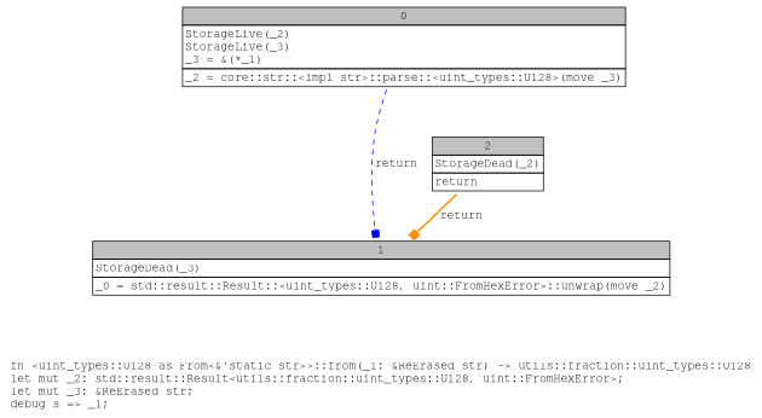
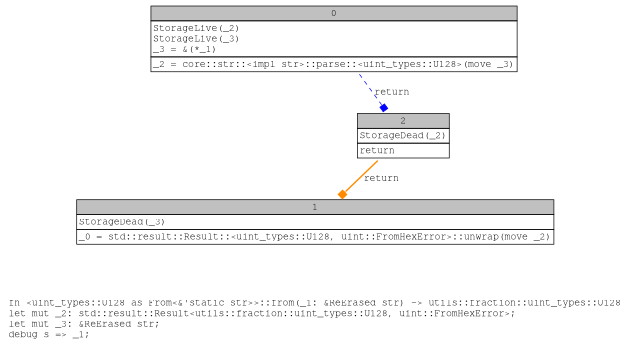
  digraph {
    fontname="Courier, monospace"
    label=<fn &lt;uint_types::U128 as From&lt;&amp;'static str&gt;&gt;::from(_1: &amp;ReErased str) -&gt; utils::fraction::uint_types::U128<br align="left"/>let mut _2: std::result::Result&lt;utils::fraction::uint_types::U128, uint::FromHexError&gt;;<br align="left"/>let mut _3: &amp;ReErased str;<br align="left"/>debug s =&gt; _1;<br align="left"/>>
    node [fontname="Courier, monospace" shape=none]
    edge [arrowhead=box fontname="Courier, monospace"]
    n1 [label=<<table border="0" cellborder="1" cellspacing="0"><tr><td bgcolor="gray" align="center" colspan="1">0</td></tr><tr><td align="left" balign="left">StorageLive(_2)<br/>StorageLive(_3)<br/>_3 = &amp;(*_1)<br/></td></tr><tr><td align="left">_2 = core::str::&lt;impl str&gt;::parse::&lt;uint_types::U128&gt;(move _3)</td></tr></table>>]
    n2 [label=<<table border="0" cellborder="1" cellspacing="0"><tr><td bgcolor="gray" align="center" colspan="1">1</td></tr><tr><td align="left" balign="left">StorageDead(_3)<br/></td></tr><tr><td align="left">_0 = std::result::Result::&lt;uint_types::U128, uint::FromHexError&gt;::unwrap(move _2)</td></tr></table>>]
    n3 [label=<<table border="0" cellborder="1" cellspacing="0"><tr><td bgcolor="gray" align="center" colspan="1">2</td></tr><tr><td align="left" balign="left">StorageDead(_2)<br/></td></tr><tr><td align="left">return</td></tr></table>>]
-   n1 -> n2 [color=blue label=return style=dashed]
+   n1 -> n3 [color=blue label=return style=dashed]
    n3 -> n2 [color=darkorange label=return style=bold]
  }
